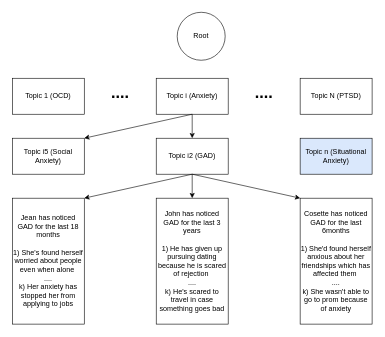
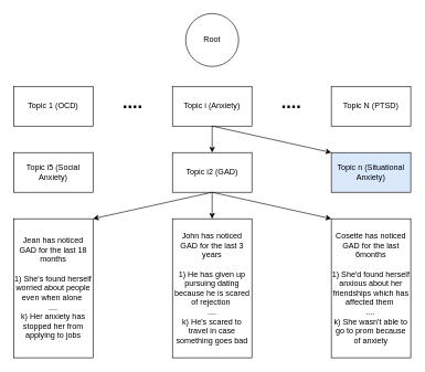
  <mxCell id="0" />
  <mxCell id="1" parent="0" />
  <mxCell id="2" value="Topic 1 (OCD)" style="rounded=0;whiteSpace=wrap;html=1;" vertex="1" parent="1"><mxGeometry x="20" y="130" width="120" height="60" as="geometry" /></mxCell>
  <mxCell id="3" value="&lt;b&gt;&lt;font style=&quot;font-size: 27px;&quot;&gt;....&lt;/font&gt;&lt;/b&gt;" style="text;html=1;align=center;verticalAlign=middle;whiteSpace=wrap;rounded=0;" vertex="1" parent="1"><mxGeometry x="170" y="140" width="60" height="30" as="geometry" /></mxCell>
  <mxCell id="4" value="Topic N (PTSD)" style="rounded=0;whiteSpace=wrap;html=1;" vertex="1" parent="1"><mxGeometry x="500" y="130" width="120" height="60" as="geometry" /></mxCell>
- <mxCell id="5" value="Root" style="ellipse;whiteSpace=wrap;html=1;aspect=fixed;" vertex="1" parent="1"><mxGeometry x="295" y="20" width="80" height="80" as="geometry" /></mxCell>
+ <mxCell id="5" value="Root" style="ellipse;whiteSpace=wrap;html=1;aspect=fixed;" vertex="1" parent="1"><mxGeometry x="280" width="80" height="80" as="geometry" y="20" /></mxCell>
  <mxCell id="6" value="Topic i5 (Social Anxiety)" style="rounded=0;whiteSpace=wrap;html=1;" vertex="1" parent="1"><mxGeometry x="20" y="230" width="120" height="60" as="geometry" /></mxCell>
  <mxCell id="7" value="Topic i2 (GAD)" style="rounded=0;whiteSpace=wrap;html=1;" vertex="1" parent="1"><mxGeometry x="260" y="230" width="120" height="60" as="geometry" /></mxCell>
  <mxCell id="8" value="&lt;b&gt;&lt;font style=&quot;font-size: 27px;&quot;&gt;....&lt;/font&gt;&lt;/b&gt;" style="text;html=1;align=center;verticalAlign=middle;whiteSpace=wrap;rounded=0;" vertex="1" parent="1"><mxGeometry x="410" y="140" width="60" height="30" as="geometry" /></mxCell>
  <mxCell id="9" value="Topic i (Anxiety)" style="rounded=0;whiteSpace=wrap;html=1;" vertex="1" parent="1"><mxGeometry x="260" y="130" width="120" height="60" as="geometry" /></mxCell>
  <mxCell id="10" value="Topic n (Situational Anxiety)" style="rounded=0;whiteSpace=wrap;html=1;fillColor=#dae8fc;" vertex="1" parent="1"><mxGeometry x="500" y="230" width="120" height="60" as="geometry" /></mxCell>
- <mxCell id="11" value="" style="endArrow=classic;html=1;rounded=0;entryX=1;entryY=0;entryDx=0;entryDy=0;exitX=0.5;exitY=1;exitDx=0;exitDy=0;" edge="1" parent="1" source="9" target="6"><mxGeometry width="50" height="50" relative="1" as="geometry"><mxPoint x="210" y="310" as="sourcePoint" /><mxPoint x="260" y="260" as="targetPoint" /></mxGeometry></mxCell>
  <mxCell id="12" value="" style="endArrow=classic;html=1;rounded=0;entryX=0.5;entryY=0;entryDx=0;entryDy=0;" edge="1" parent="1" target="7"><mxGeometry width="50" height="50" relative="1" as="geometry"><mxPoint x="320" y="190" as="sourcePoint" /><mxPoint x="150" y="240" as="targetPoint" /></mxGeometry></mxCell>
+ <mxCell id="13" value="" style="endArrow=classic;html=1;rounded=0;entryX=0;entryY=0;entryDx=0;entryDy=0;exitX=0.5;exitY=1;exitDx=0;exitDy=0;" edge="1" parent="1" source="9" target="10"><mxGeometry width="50" height="50" relative="1" as="geometry"><mxPoint x="340" y="210" as="sourcePoint" /><mxPoint x="160" y="250" as="targetPoint" /></mxGeometry></mxCell>
  <mxCell id="14" value="" style="endArrow=classic;html=1;rounded=0;entryX=1;entryY=0;entryDx=0;entryDy=0;exitX=0.5;exitY=1;exitDx=0;exitDy=0;" edge="1" parent="1"><mxGeometry width="50" height="50" relative="1" as="geometry"><mxPoint x="320" y="290" as="sourcePoint" /><mxPoint x="140" y="330" as="targetPoint" /></mxGeometry></mxCell>
  <mxCell id="15" value="" style="endArrow=classic;html=1;rounded=0;entryX=0.5;entryY=0;entryDx=0;entryDy=0;" edge="1" parent="1"><mxGeometry width="50" height="50" relative="1" as="geometry"><mxPoint x="320" y="290" as="sourcePoint" /><mxPoint x="320" y="330" as="targetPoint" /></mxGeometry></mxCell>
  <mxCell id="16" value="" style="endArrow=classic;html=1;rounded=0;entryX=0;entryY=0;entryDx=0;entryDy=0;exitX=0.5;exitY=1;exitDx=0;exitDy=0;" edge="1" parent="1" target="18"><mxGeometry width="50" height="50" relative="1" as="geometry"><mxPoint x="320" y="290" as="sourcePoint" /><mxPoint x="560" y="330" as="targetPoint" /></mxGeometry></mxCell>
  <mxCell id="17" value="Jean has noticed GAD for the last 18 months&lt;div&gt;&lt;span style=&quot;background-color: initial;&quot;&gt;&lt;br&gt;&lt;/span&gt;&lt;/div&gt;&lt;div&gt;&lt;span style=&quot;background-color: initial;&quot;&gt;1) She's found herself worried about people even when alone&amp;nbsp;&lt;/span&gt;&lt;/div&gt;&lt;div&gt;&lt;span style=&quot;background-color: initial;&quot;&gt;....&lt;/span&gt;&lt;/div&gt;&lt;div&gt;&lt;span style=&quot;background-color: initial;&quot;&gt;k) Her anxiety has stopped her from applying to jobs&lt;/span&gt;&lt;/div&gt;" style="rounded=0;whiteSpace=wrap;html=1;" vertex="1" parent="1"><mxGeometry x="20" y="330" width="120" height="210" as="geometry" /></mxCell>
  <mxCell id="18" value="Cosette has noticed GAD for the last 6months&lt;div&gt;&lt;span style=&quot;background-color: initial;&quot;&gt;&lt;br&gt;&lt;/span&gt;&lt;/div&gt;&lt;div&gt;&lt;span style=&quot;background-color: initial;&quot;&gt;1) She'd found herself anxious about her friendships which has affected them&amp;nbsp;&lt;/span&gt;&lt;/div&gt;&lt;div&gt;&lt;span style=&quot;background-color: initial;&quot;&gt;....&lt;/span&gt;&lt;/div&gt;&lt;div&gt;&lt;span style=&quot;background-color: initial;&quot;&gt;k) She wasn't able to go to prom because of anxiety&lt;/span&gt;&lt;/div&gt;" style="rounded=0;whiteSpace=wrap;html=1;" vertex="1" parent="1"><mxGeometry x="500" y="330" width="120" height="210" as="geometry" /></mxCell>
  <mxCell id="19" value="John has noticed GAD for the last 3 years&lt;div&gt;&lt;span style=&quot;background-color: initial;&quot;&gt;&lt;br&gt;&lt;/span&gt;&lt;/div&gt;&lt;div&gt;&lt;span style=&quot;background-color: initial;&quot;&gt;1) He has given up pursuing dating because he is scared of rejection&amp;nbsp;&lt;/span&gt;&lt;/div&gt;&lt;div&gt;&lt;span style=&quot;background-color: initial;&quot;&gt;....&lt;/span&gt;&lt;/div&gt;&lt;div&gt;&lt;span style=&quot;background-color: initial;&quot;&gt;k) He's scared to travel in case something goes bad&lt;/span&gt;&lt;/div&gt;" style="rounded=0;whiteSpace=wrap;html=1;" vertex="1" parent="1"><mxGeometry x="260" y="330" width="120" height="210" as="geometry" /></mxCell>
